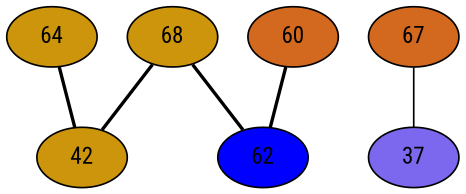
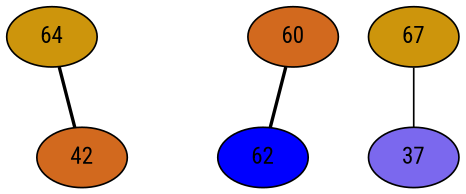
  strict graph {
    fontname="Roboto Condensed"
    node [fillcolor=darkgoldenrod3 fontname="Roboto Condensed" style=filled]
    edge [fontname="Roboto Condensed" style=bold]
    n1 [label=64]
-   n2 [label=42]
-   n3 [fillcolor=chocolate label=67]
+   n2 [fillcolor=chocolate label=42]
+   n3 [label=67]
    n4 [fillcolor=mediumslateblue label=37]
-   n5 [label=68]
    n6 [fillcolor=blue1 label=62]
    n7 [fillcolor=chocolate label=60]
    n1 -- n2
    n3 -- n4 [style=solid]
-   n5 -- n2
-   n5 -- n6
    n7 -- n6
  }
